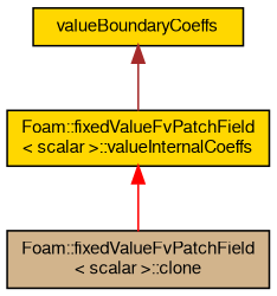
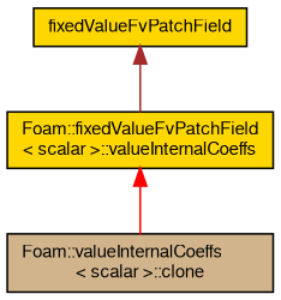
  digraph {
    rankdir=TB
    node [color=black fillcolor=gold fontname=FreeSans fontsize=10 shape=record style=filled]
    edge [dir=back fontname=FreeSans fontsize=10 labelfontname=FreeSans labelfontsize=10 style=solid]
-   n1 [fontcolor=black height=0.2 label=valueBoundaryCoeffs width=0.4]
+   n1 [fontcolor=black height=0.2 label=fixedValueFvPatchField width=0.4]
    n2 [height=0.2 label="Foam::fixedValueFvPatchField\l\< scalar \>::valueInternalCoeffs" width=0.4]
-   n3 [fillcolor=tan height=0.2 label="Foam::fixedValueFvPatchField\l\< scalar \>::clone" width=0.4]
+   n3 [fillcolor=tan height=0.2 label="Foam::valueInternalCoeffs\l\< scalar \>::clone" width=0.4]
    n1 -> n2 [color=brown]
    n2 -> n3 [color=red]
  }
